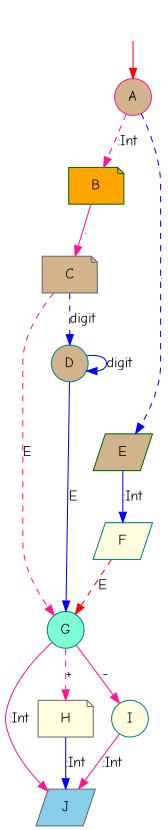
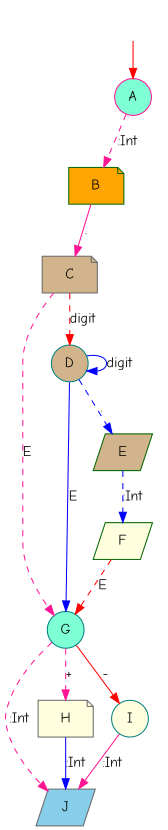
  digraph {
    fontname="Comic Neue"
    node [fontname="Comic Neue" style=filled color=teal fillcolor=tan shape=circle]
    edge [color=deeppink fontname="Comic Neue" style=dashed]
    fake [style=invisible color="" fillcolor="" shape=""]
-   A [color=deeppink root=true]
+   A [color=deeppink fillcolor=aquamarine root=true]
    B [color=darkgreen fillcolor=orange shape=note]
    E [color=darkgreen shape=parallelogram]
    D
    G [fillcolor=aquamarine]
    J [color=gray40 fillcolor=skyblue shape=parallelogram]
    H [color=gray40 fillcolor=lightyellow shape=note]
    I [fillcolor=lightyellow]
    C [color=gray40 shape=note]
-   F [fillcolor=lightyellow shape=parallelogram]
+   F [color=darkgreen fillcolor=lightyellow shape=parallelogram]
    fake -> A [color=red style=solid]
    A -> B [label=":Int"]
-   A -> E [color=blue label="."]
+   D -> E [color=blue label="."]
    B -> C [label="." style=solid]
-   E -> F [color=blue label=":Int" style=solid]
+   E -> F [color=blue label=":Int"]
    D -> D [color=blue label=digit style=solid]
    D -> G [color=blue label=E style=solid]
-   G -> J [label=":Int" style=solid]
+   G -> J [label=":Int"]
    G -> H [label="+"]
-   G -> I [label="-" style=solid]
+   G -> I [color=red label="-" style=solid]
    H -> J [color=blue label=":Int" style=solid]
    I -> J [label=":Int" style=solid]
-   C -> D [color=blue label=digit]
+   C -> D [color=red label=digit]
    C -> G [label=E]
    F -> G [color=red label=E]
  }
